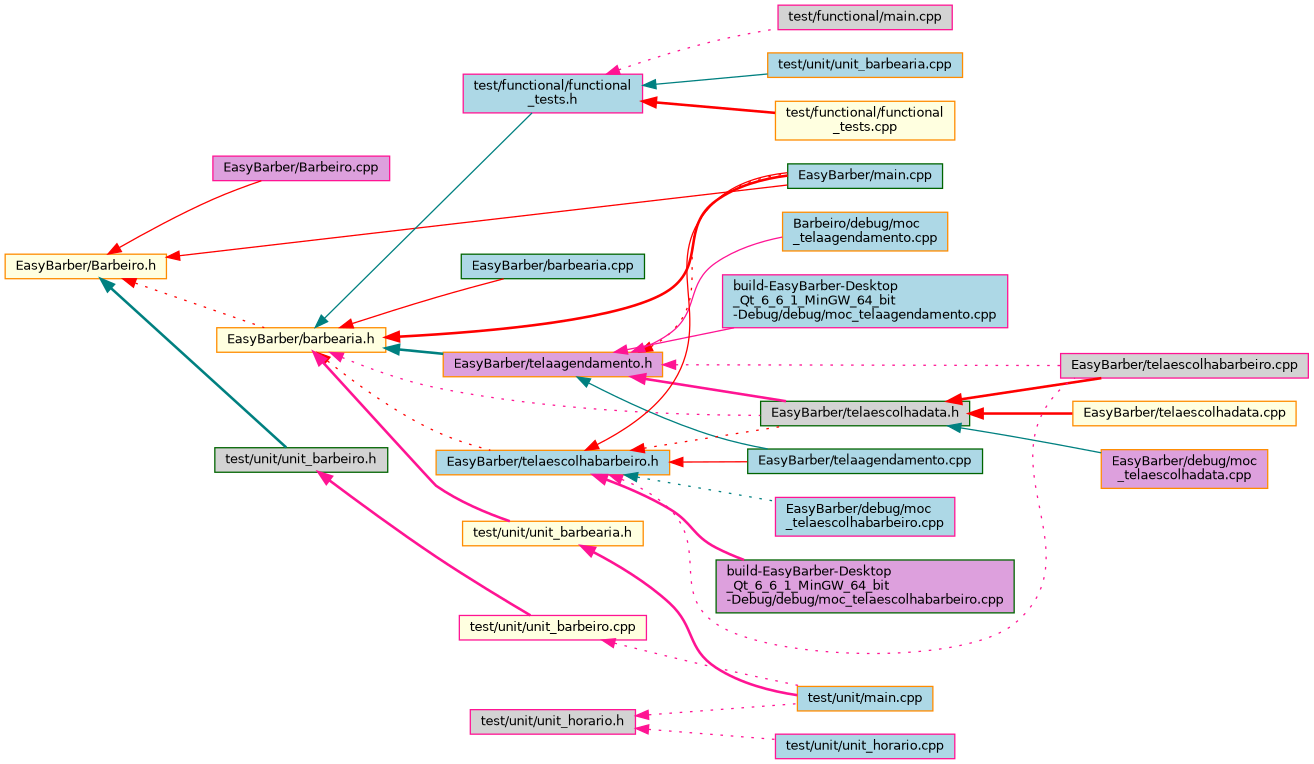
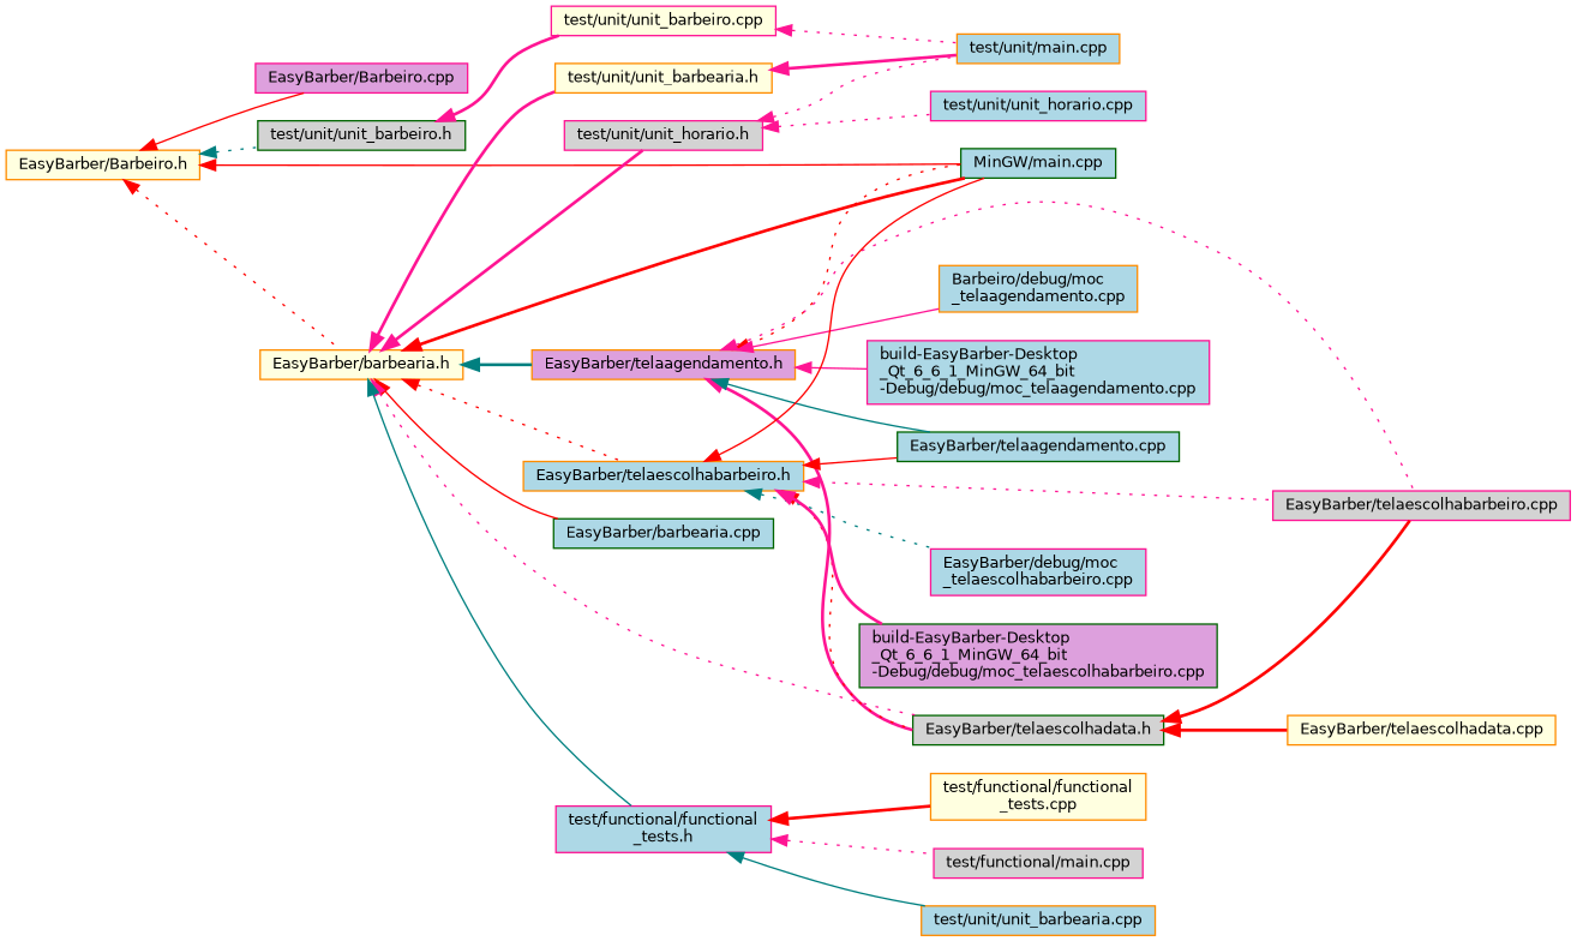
  digraph {
    rankdir=LR
    node [color=darkorange fillcolor=lightblue fontname=Helvetica fontsize=10 shape=box style=filled]
    edge [color=deeppink dir=back fontname=Helvetica fontsize=10 labelfontname=Helvetica labelfontsize=10 style=dotted]
    n1 [fillcolor=lightyellow fontcolor=black height=0.2 label="EasyBarber/Barbeiro.h" width=0.4]
    n2 [color=deeppink fillcolor=plum height=0.2 label="EasyBarber/Barbeiro.cpp" width=0.4]
    n3 [fillcolor=lightyellow height=0.2 label="EasyBarber/barbearia.h" width=0.4]
-   n4 [color=darkgreen height=0.2 label="EasyBarber/main.cpp" width=0.4]
+   n4 [color=darkgreen height=0.2 label="MinGW/main.cpp" width=0.4]
    n5 [color=darkgreen fillcolor=lightgrey height=0.2 label="test/unit/unit_barbeiro.h" width=0.4]
    n6 [color=darkgreen height=0.2 label="EasyBarber/barbearia.cpp" width=0.4]
    n7 [fillcolor=plum height=0.2 label="EasyBarber/telaagendamento.h" width=0.4]
    n8 [color=darkgreen fillcolor=lightgrey height=0.2 label="EasyBarber/telaescolhadata.h" width=0.4]
    n9 [height=0.2 label="EasyBarber/telaescolhabarbeiro.h" width=0.4]
    n10 [color=deeppink height=0.2 label="test/functional/functional\l_tests.h" width=0.4]
    n11 [fillcolor=lightyellow height=0.2 label="test/unit/unit_barbearia.h" width=0.4]
    n12 [color=deeppink fillcolor=lightgrey height=0.2 label="test/unit/unit_horario.h" width=0.4]
    n13 [color=deeppink fillcolor=lightyellow height=0.2 label="test/unit/unit_barbeiro.cpp" width=0.4]
    n14 [height=0.2 label="Barbeiro/debug/moc\l_telaagendamento.cpp" width=0.4]
    n15 [color=darkgreen height=0.2 label="EasyBarber/telaagendamento.cpp" width=0.4]
    n16 [color=deeppink fillcolor=lightgrey height=0.2 label="EasyBarber/telaescolhabarbeiro.cpp" width=0.4]
    n17 [color=deeppink height=0.2 label="build-EasyBarber-Desktop\l_Qt_6_6_1_MinGW_64_bit\l-Debug/debug/moc_telaagendamento.cpp" width=0.4]
-   n18 [fillcolor=plum height=0.2 label="EasyBarber/debug/moc\l_telaescolhadata.cpp" width=0.4]
    n19 [fillcolor=lightyellow height=0.2 label="EasyBarber/telaescolhadata.cpp" width=0.4]
    n20 [color=deeppink height=0.2 label="EasyBarber/debug/moc\l_telaescolhabarbeiro.cpp" width=0.4]
    n21 [color=darkgreen fillcolor=plum height=0.2 label="build-EasyBarber-Desktop\l_Qt_6_6_1_MinGW_64_bit\l-Debug/debug/moc_telaescolhabarbeiro.cpp" width=0.4]
    n22 [fillcolor=lightyellow height=0.2 label="test/functional/functional\l_tests.cpp" width=0.4]
    n23 [color=deeppink fillcolor=lightgrey height=0.2 label="test/functional/main.cpp" width=0.4]
    n24 [height=0.2 label="test/unit/unit_barbearia.cpp" width=0.4]
    n25 [height=0.2 label="test/unit/main.cpp" width=0.4]
    n26 [color=deeppink height=0.2 label="test/unit/unit_horario.cpp" width=0.4]
    n1 -> n2 [color=red style=solid]
    n1 -> n3 [color=red]
    n1 -> n4 [color=red style=solid]
-   n1 -> n5 [color=teal style=bold]
+   n1 -> n5 [color=teal]
    n3 -> n4 [color=red style=bold]
    n3 -> n6 [color=red style=solid]
    n3 -> n7 [color=teal style=bold]
    n3 -> n8
    n3 -> n9 [color=red]
    n3 -> n10 [color=teal style=solid]
    n3 -> n11 [style=bold]
+   n3 -> n12 [style=bold]
    n5 -> n13 [style=bold]
    n7 -> n4 [color=red]
    n7 -> n8 [style=bold]
    n7 -> n14 [style=solid]
    n7 -> n15 [color=teal style=solid]
    n7 -> n16
    n7 -> n17 [style=solid]
    n8 -> n16 [color=red style=bold]
-   n8 -> n18 [color=teal style=solid]
    n8 -> n19 [color=red style=bold]
    n9 -> n4 [color=red style=solid]
    n9 -> n8 [color=red]
    n9 -> n15 [color=red style=solid]
    n9 -> n16
    n9 -> n20 [color=teal]
    n9 -> n21 [style=bold]
    n10 -> n22 [color=red style=bold]
    n10 -> n23
    n10 -> n24 [color=teal style=solid]
    n11 -> n25 [style=bold]
    n12 -> n25
    n12 -> n26
    n13 -> n25
  }
